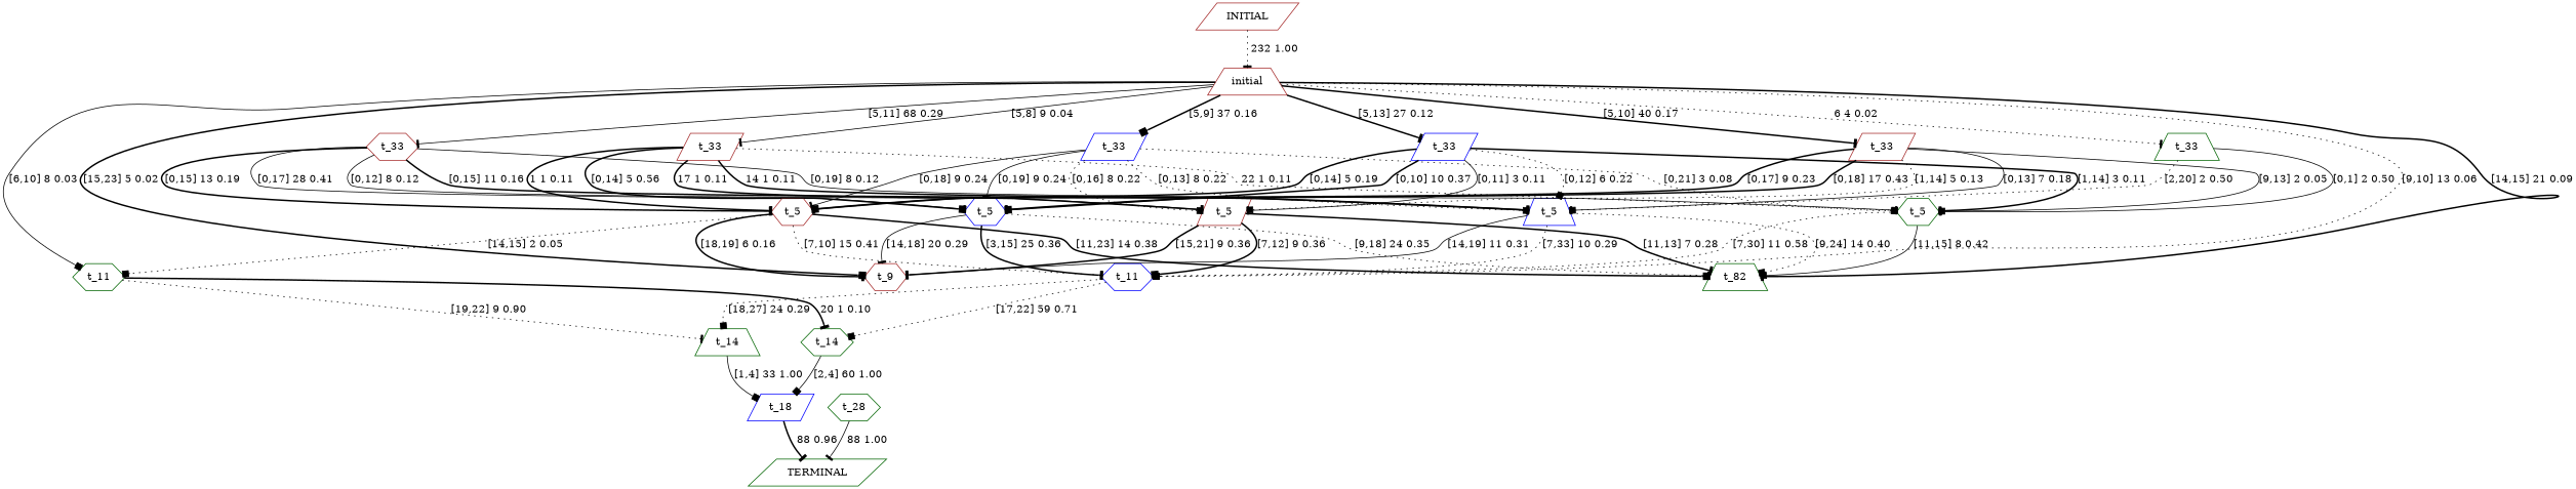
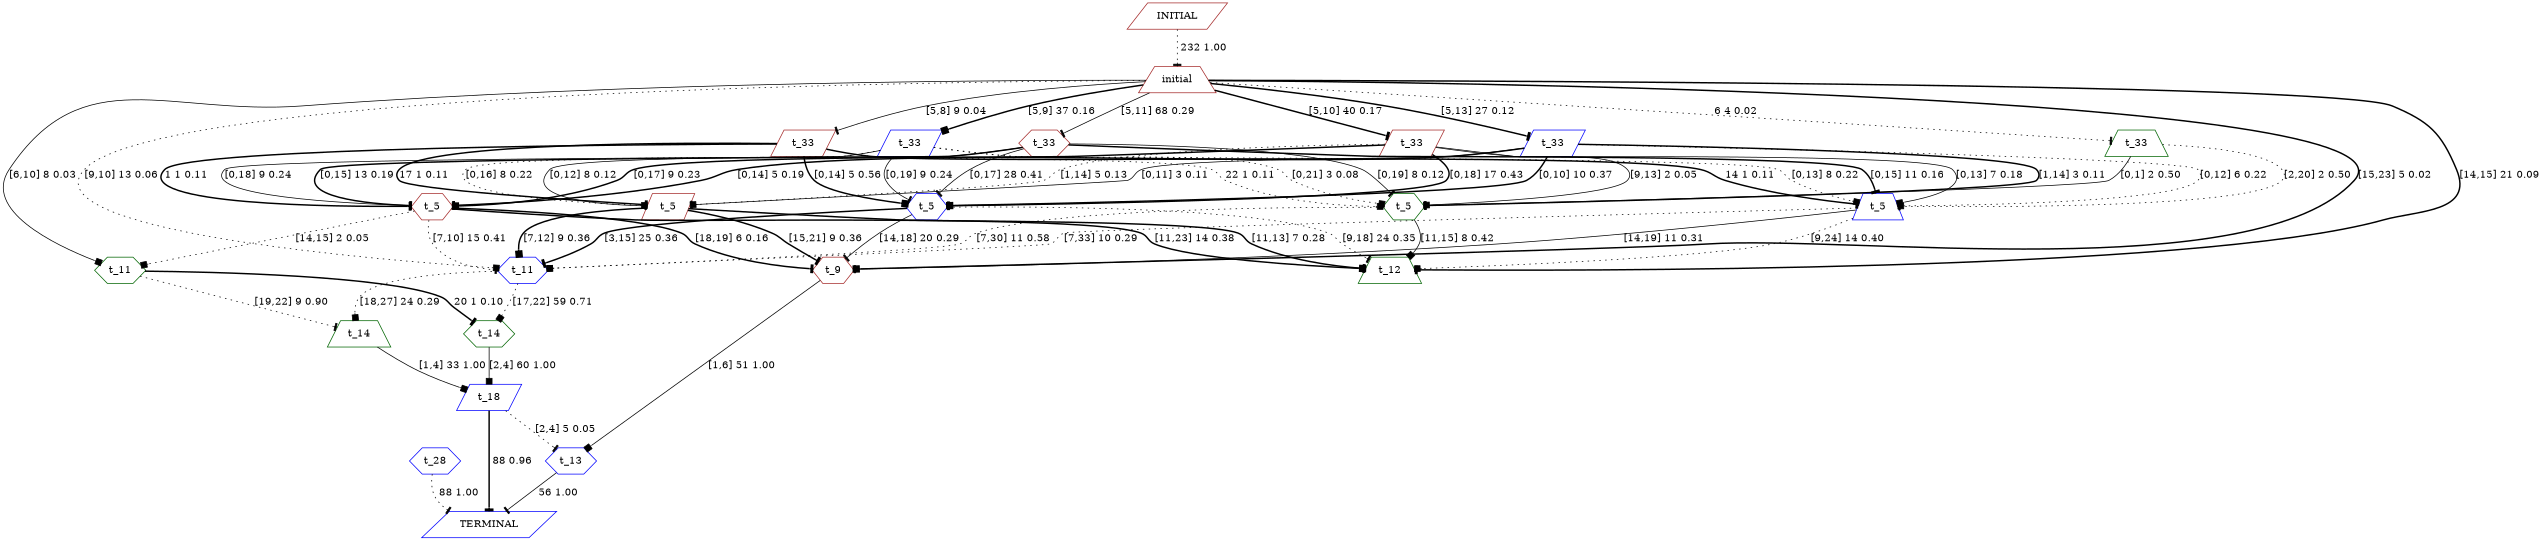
  digraph {
    node [color=brown shape=hexagon]
    edge [arrowhead=tee style=bold]
    n1 [label=initial shape=trapezium]
    n2 [color=darkgreen label=t_11]
    n3 [color=blue label=t_11]
-   n4 [color=darkgreen label=t_82 shape=trapezium]
+   n4 [color=darkgreen label=t_12 shape=trapezium]
    n5 [color=darkgreen label=t_33 shape=trapezium]
    n6 [label=t_33 shape=parallelogram]
    n7 [label=t_33 shape=parallelogram]
    n8 [color=blue label=t_33 shape=parallelogram]
    n9 [color=blue label=t_33 shape=parallelogram]
    n10 [label=t_33]
    n11 [label=t_9]
    n12 [color=darkgreen label=t_14 shape=trapezium]
    n13 [color=darkgreen label=t_14]
    n14 [color=darkgreen label=t_5]
    n15 [color=blue label=t_5 shape=trapezium]
    n16 [label=t_5 shape=parallelogram]
    n17 [color=blue label=t_5]
    n18 [label=t_5]
+   n19 [color=blue label=t_13]
    n20 [color=blue label=t_18 shape=parallelogram]
-   n21 [color=darkgreen label=t_28]
-   n22 [color=darkgreen label=TERMINAL shape=parallelogram]
+   n21 [color=blue label=t_28]
+   n22 [color=blue label=TERMINAL shape=parallelogram]
    n23 [label=INITIAL shape=parallelogram]
    n1 -> n2 [arrowhead=box label="[6,10] 8 0.03" style=solid]
    n1 -> n3 [arrowhead=box label="[9,10] 13 0.06" style=dotted]
    n1 -> n4 [label="[14,15] 21 0.09"]
    n1 -> n5 [label="6 4 0.02" style=dotted]
    n1 -> n6 [label="[5,8] 9 0.04" style=solid]
    n1 -> n7 [label="[5,10] 40 0.17"]
    n1 -> n8 [arrowhead=box label="[5,9] 37 0.16"]
    n1 -> n9 [label="[5,13] 27 0.12"]
    n1 -> n10 [label="[5,11] 68 0.29" style=solid]
    n1 -> n11 [arrowhead=box label="[15,23] 5 0.02"]
    n2 -> n12 [label="[19,22] 9 0.90" style=dotted]
    n2 -> n13 [label="20 1 0.10"]
    n3 -> n12 [arrowhead=box label="[18,27] 24 0.29" style=dotted]
    n3 -> n13 [arrowhead=box label="[17,22] 59 0.71" style=dotted]
    n5 -> n14 [label="[0,1] 2 0.50" style=solid]
    n5 -> n15 [label="[2,20] 2 0.50" style=dotted]
    n6 -> n14 [arrowhead=box label="22 1 0.11" style=dotted]
    n6 -> n15 [label="14 1 0.11"]
    n6 -> n16 [label="17 1 0.11"]
    n6 -> n17 [arrowhead=box label="[0,14] 5 0.56"]
    n6 -> n18 [label="1 1 0.11"]
    n7 -> n14 [arrowhead=box label="[9,13] 2 0.05" style=solid]
    n7 -> n15 [arrowhead=box label="[0,13] 7 0.18" style=solid]
    n7 -> n16 [arrowhead=box label="[1,14] 5 0.13" style=dotted]
    n7 -> n17 [label="[0,18] 17 0.43"]
    n7 -> n18 [arrowhead=box label="[0,17] 9 0.23"]
    n8 -> n14 [arrowhead=box label="[0,21] 3 0.08" style=dotted]
    n8 -> n15 [arrowhead=box label="[0,13] 8 0.22" style=dotted]
    n8 -> n16 [arrowhead=box label="[0,16] 8 0.22" style=dotted]
    n8 -> n17 [label="[0,19] 9 0.24" style=solid]
    n8 -> n18 [label="[0,18] 9 0.24" style=solid]
    n9 -> n14 [label="[1,14] 3 0.11"]
    n9 -> n15 [arrowhead=box label="[0,12] 6 0.22" style=dotted]
    n9 -> n16 [label="[0,11] 3 0.11" style=solid]
    n9 -> n17 [arrowhead=box label="[0,10] 10 0.37"]
    n9 -> n18 [label="[0,14] 5 0.19"]
    n10 -> n14 [label="[0,19] 8 0.12" style=solid]
    n10 -> n15 [label="[0,15] 11 0.16"]
    n10 -> n16 [label="[0,12] 8 0.12" style=solid]
    n10 -> n17 [label="[0,17] 28 0.41" style=solid]
    n10 -> n18 [label="[0,15] 13 0.19"]
+   n11 -> n19 [arrowhead=box label="[1,6] 51 1.00" style=solid]
    n12 -> n20 [arrowhead=box label="[1,4] 33 1.00" style=solid]
    n13 -> n20 [arrowhead=box label="[2,4] 60 1.00" style=solid]
    n14 -> n3 [arrowhead=box label="[7,30] 11 0.58" style=dotted]
    n14 -> n4 [arrowhead=box label="[11,15] 8 0.42" style=solid]
    n15 -> n3 [arrowhead=box label="[7,33] 10 0.29" style=dotted]
    n15 -> n4 [arrowhead=box label="[9,24] 14 0.40" style=dotted]
    n15 -> n11 [label="[14,19] 11 0.31" style=solid]
    n16 -> n3 [arrowhead=box label="[7,12] 9 0.36"]
    n16 -> n4 [label="[11,13] 7 0.28"]
    n16 -> n11 [label="[15,21] 9 0.36"]
    n17 -> n3 [label="[3,15] 25 0.36"]
    n17 -> n4 [label="[9,18] 24 0.35" style=dotted]
    n17 -> n11 [label="[14,18] 20 0.29" style=solid]
    n18 -> n2 [arrowhead=box label="[14,15] 2 0.05" style=dotted]
    n18 -> n3 [label="[7,10] 15 0.41" style=dotted]
    n18 -> n4 [arrowhead=box label="[11,23] 14 0.38"]
    n18 -> n11 [label="[18,19] 6 0.16"]
+   n19 -> n22 [label=" 56 1.00" style=solid]
+   n20 -> n19 [label="[2,4] 5 0.05" style=dotted]
    n20 -> n22 [label=" 88 0.96"]
-   n21 -> n22 [label=" 88 1.00" style=solid]
+   n21 -> n22 [label=" 88 1.00" style=dotted]
    n23 -> n1 [label=" 232 1.00" style=dotted]
  }
